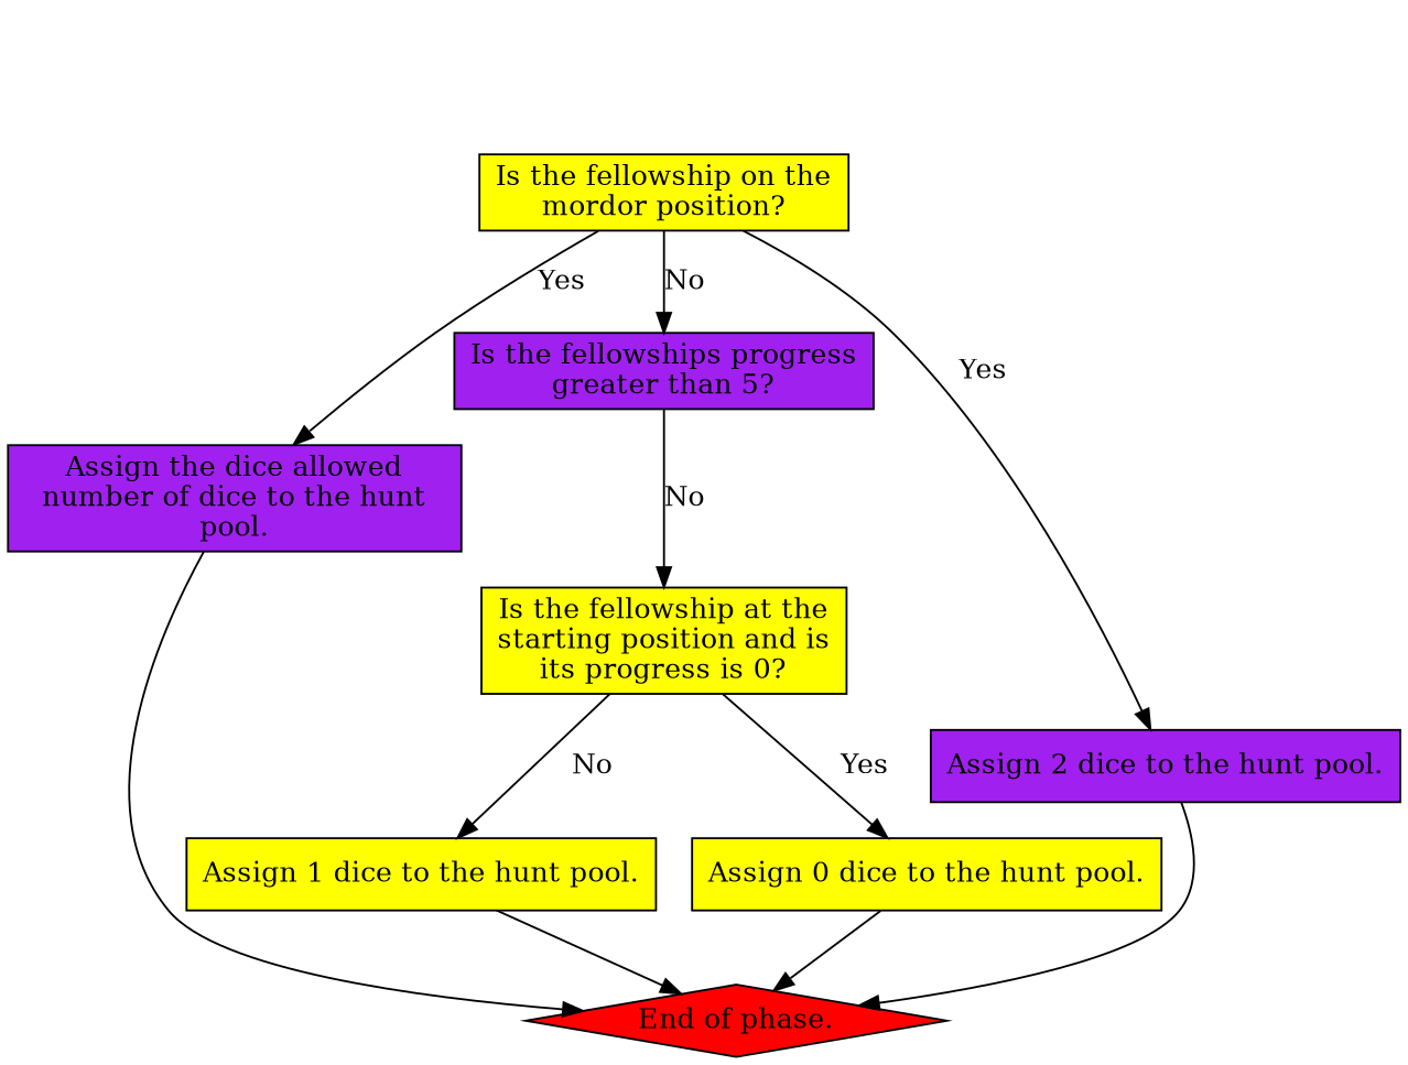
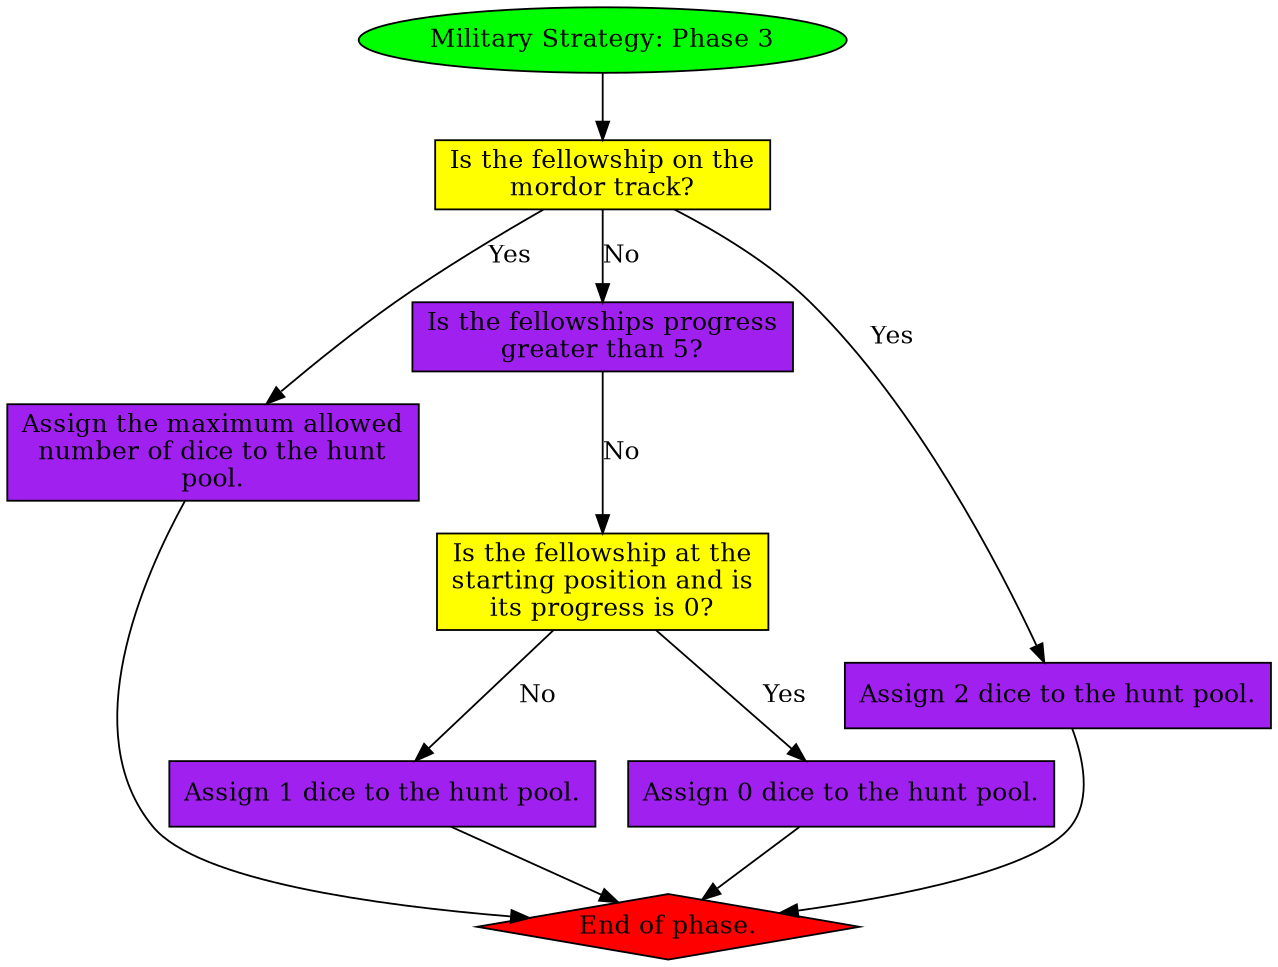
  digraph {
    rankdir=TB
    node [fillcolor=purple shape=box style=filled]
-   n1 [fillcolor=yellow label="Assign 1 dice to the hunt pool.\n"]
+   n1 [label="Assign 1 dice to the hunt pool.\n"]
    n2 [fillcolor=red label="End of phase." shape=diamond]
-   n4 [fillcolor=yellow label="Is the fellowship on the\nmordor position?\n"]
-   n5 [label="Assign the dice allowed\nnumber of dice to the hunt\npool.\n"]
+   n3 [fillcolor=green label="Military Strategy: Phase 3" shape=ellipse]
+   n4 [fillcolor=yellow label="Is the fellowship on the\nmordor track?\n"]
+   n5 [label="Assign the maximum allowed\nnumber of dice to the hunt\npool.\n"]
    n6 [label="Is the fellowships progress\ngreater than 5?\n"]
    n7 [label="Assign 2 dice to the hunt pool.\n"]
    n8 [fillcolor=yellow label="Is the fellowship at the\nstarting position and is\nits progress is 0?\n"]
-   n9 [fillcolor=yellow label="Assign 0 dice to the hunt pool.\n"]
+   n9 [label="Assign 0 dice to the hunt pool.\n"]
    n1 -> n2
+   n3 -> n4
    n4 -> n5 [label=Yes]
    n4 -> n6 [label=No]
    n4 -> n7 [label=Yes]
    n5 -> n2
    n6 -> n8 [label=No]
    n7 -> n2
    n8 -> n1 [label=No]
    n8 -> n9 [label=Yes]
    n9 -> n2
  }
